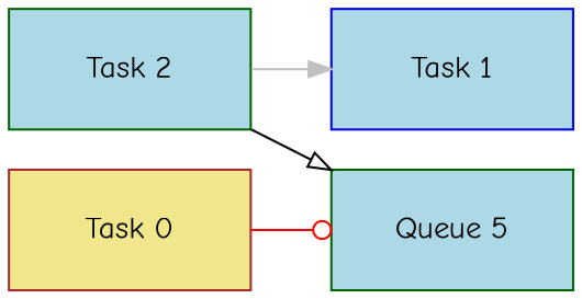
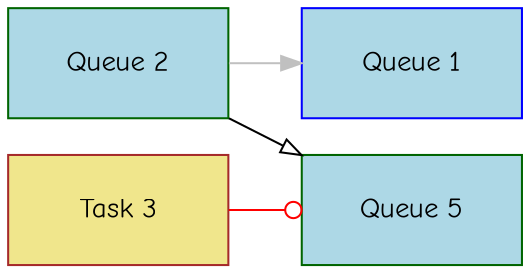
  digraph {
    fontname="Comic Neue"
    rankdir=LR
    node [color=darkgreen fillcolor=lightblue fixedsize=true fontname="Comic Neue" shape=rect style=filled]
    edge [fontname="Comic Neue"]
-   n1 [color=blue height=0.75 label="Task 1" width=1.5]
-   n2 [height=0.75 label="Task 2" width=1.5]
+   n1 [color=blue height=0.75 label="Queue 1" width=1.5]
+   n2 [height=0.75 label="Queue 2" width=1.5]
    n3 [height=0.75 label="Queue 5" width=1.5]
-   n4 [color=brown fillcolor=khaki height=0.75 label="Task 0" width=1.5]
+   n4 [color=brown fillcolor=khaki height=0.75 label="Task 3" width=1.5]
    n2 -> n1 [arrowhead=normal color=gray]
    n2 -> n3 [arrowhead=onormal color=black]
    n4 -> n3 [arrowhead=odot color=red]
  }
